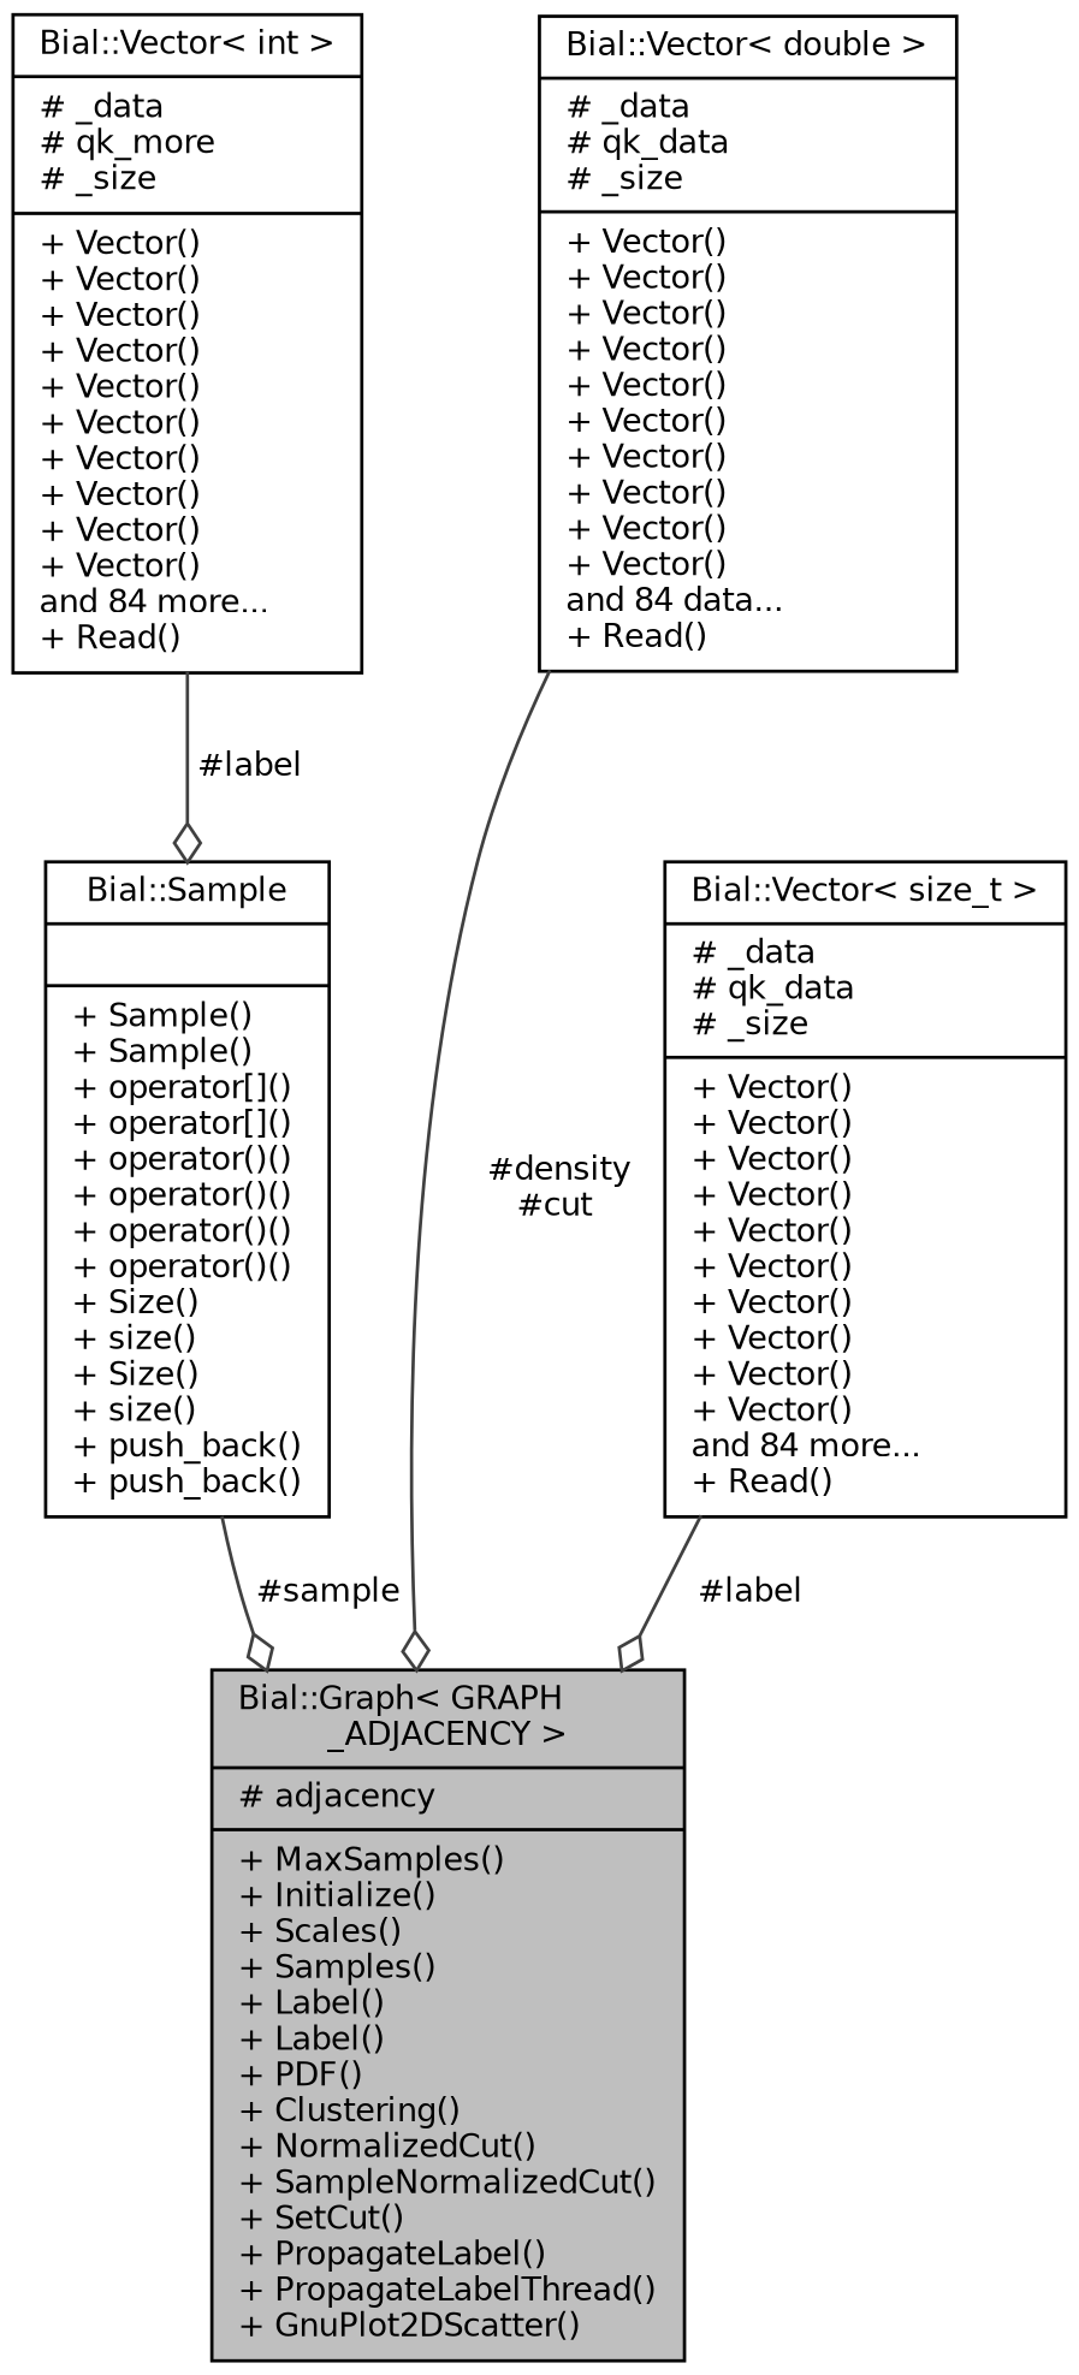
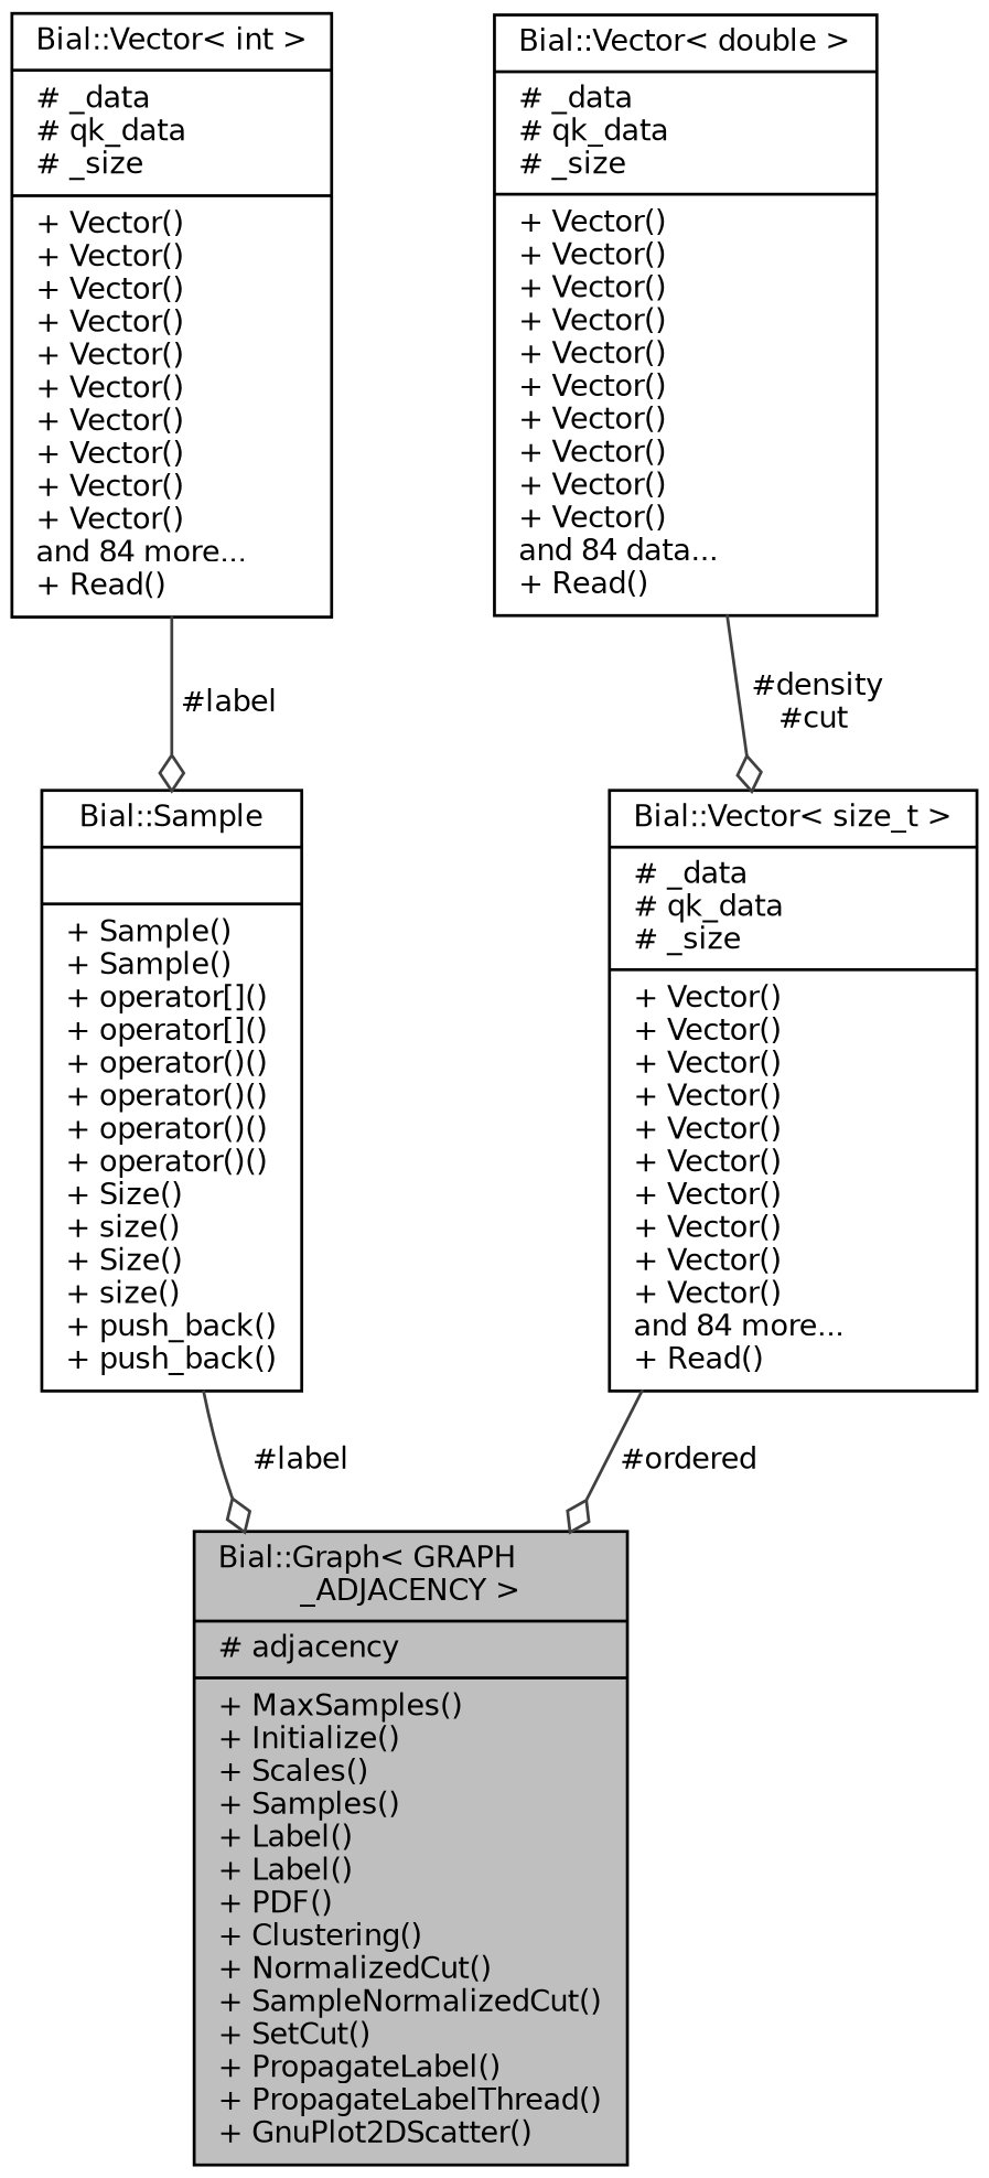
  digraph {
    node [color=black fillcolor=white fontname=Helvetica fontsize=10 shape=record style=filled]
    edge [arrowhead=odiamond color=grey25 fontname=Helvetica fontsize=10 labelfontname=Helvetica labelfontsize=10 style=solid]
    n1 [fillcolor=grey75 fontcolor=black height=0.2 label="{Bial::Graph\< GRAPH\l_ADJACENCY \>\n|# adjacency\l|+ MaxSamples()\l+ Initialize()\l+ Scales()\l+ Samples()\l+ Label()\l+ Label()\l+ PDF()\l+ Clustering()\l+ NormalizedCut()\l+ SampleNormalizedCut()\l+ SetCut()\l+ PropagateLabel()\l+ PropagateLabelThread()\l+ GnuPlot2DScatter()\l}" width=0.4]
-   n2 [height=0.2 label="{Bial::Vector\< int \>\n|# _data\l# qk_more\l# _size\l|+ Vector()\l+ Vector()\l+ Vector()\l+ Vector()\l+ Vector()\l+ Vector()\l+ Vector()\l+ Vector()\l+ Vector()\l+ Vector()\land 84 more...\l+ Read()\l}" width=0.4]
+   n2 [height=0.2 label="{Bial::Vector\< int \>\n|# _data\l# qk_data\l# _size\l|+ Vector()\l+ Vector()\l+ Vector()\l+ Vector()\l+ Vector()\l+ Vector()\l+ Vector()\l+ Vector()\l+ Vector()\l+ Vector()\land 84 more...\l+ Read()\l}" width=0.4]
    n3 [height=0.2 label="{Bial::Sample\n||+ Sample()\l+ Sample()\l+ operator[]()\l+ operator[]()\l+ operator()()\l+ operator()()\l+ operator()()\l+ operator()()\l+ Size()\l+ size()\l+ Size()\l+ size()\l+ push_back()\l+ push_back()\l}" width=0.4]
    n4 [height=0.2 label="{Bial::Vector\< size_t \>\n|# _data\l# qk_data\l# _size\l|+ Vector()\l+ Vector()\l+ Vector()\l+ Vector()\l+ Vector()\l+ Vector()\l+ Vector()\l+ Vector()\l+ Vector()\l+ Vector()\land 84 more...\l+ Read()\l}" width=0.4]
    n5 [height=0.2 label="{Bial::Vector\< double \>\n|# _data\l# qk_data\l# _size\l|+ Vector()\l+ Vector()\l+ Vector()\l+ Vector()\l+ Vector()\l+ Vector()\l+ Vector()\l+ Vector()\l+ Vector()\l+ Vector()\land 84 data...\l+ Read()\l}" width=0.4]
    n2 -> n3 [label=" #label"]
-   n3 -> n1 [label=" #sample"]
-   n4 -> n1 [label=" #label"]
-   n5 -> n1 [label=" #density\n#cut"]
+   n3 -> n1 [label=" #label"]
+   n4 -> n1 [label=" #ordered"]
+   n5 -> n4 [label=" #density\n#cut"]
  }
